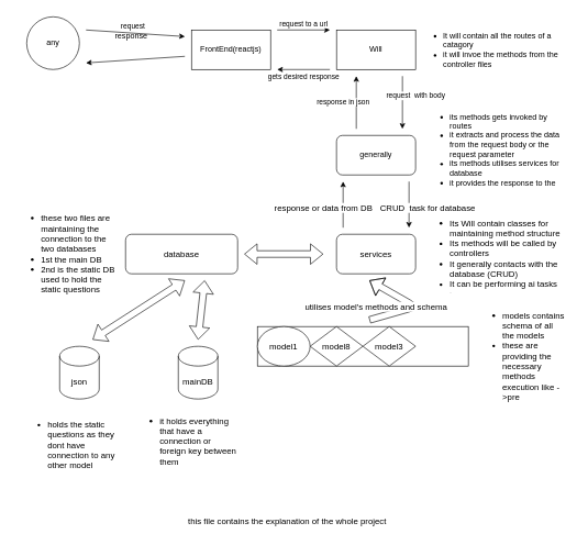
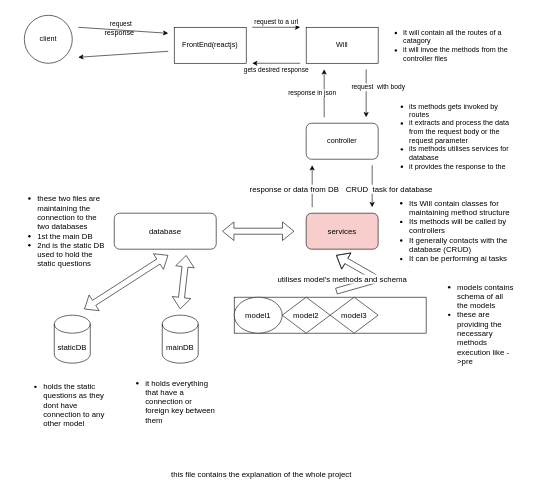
  <mxCell id="0" />
  <mxCell id="1" parent="0" />
- <mxCell id="2" value="any" style="ellipse;whiteSpace=wrap;html=1;aspect=fixed;fontStyle=0;verticalAlign=middle;" vertex="1" parent="1"><mxGeometry x="40" y="25" width="80" height="80" as="geometry" /></mxCell>
+ <mxCell id="2" value="client" style="ellipse;whiteSpace=wrap;html=1;aspect=fixed;fontStyle=0;verticalAlign=middle;" vertex="1" parent="1"><mxGeometry x="40" y="25" width="80" height="80" as="geometry" /></mxCell>
  <mxCell id="3" value="FrontEnd(reactjs)" style="rounded=0;whiteSpace=wrap;html=1;" vertex="1" parent="1"><mxGeometry x="290" y="45" width="120" height="60" as="geometry" /></mxCell>
  <mxCell id="4" value="Will" style="rounded=0;whiteSpace=wrap;html=1;" vertex="1" parent="1"><mxGeometry x="510" y="45" width="120" height="60" as="geometry" /></mxCell>
  <mxCell id="5" value="request" style="endArrow=classic;html=1;" edge="1" parent="1"><mxGeometry x="-0.072" y="10" width="50" height="50" relative="1" as="geometry"><mxPoint x="130" y="45" as="sourcePoint" /><mxPoint x="280" y="55" as="targetPoint" /><Array as="points" /><mxPoint as="offset" /></mxGeometry></mxCell>
  <mxCell id="6" value="&lt;ul&gt;&lt;li&gt;It will contain all the routes of a catagory&lt;/li&gt;&lt;li&gt;it will invoe the methods from the controller files&lt;/li&gt;&lt;/ul&gt;" style="text;strokeColor=none;fillColor=none;html=1;whiteSpace=wrap;verticalAlign=middle;overflow=hidden;" vertex="1" parent="1"><mxGeometry x="630" y="20" width="240" height="110" as="geometry" /></mxCell>
  <mxCell id="7" value="request to a url" style="endArrow=classic;html=1;verticalAlign=bottom;" edge="1" parent="1"><mxGeometry width="50" height="50" relative="1" as="geometry"><mxPoint x="420" y="45" as="sourcePoint" /><mxPoint x="500" y="45" as="targetPoint" /></mxGeometry></mxCell>
  <mxCell id="8" value="gets desired response" style="endArrow=classic;html=1;verticalAlign=bottom;" edge="1" parent="1"><mxGeometry y="20" width="50" height="50" relative="1" as="geometry"><mxPoint x="500" y="105" as="sourcePoint" /><mxPoint x="420" y="105" as="targetPoint" /><mxPoint as="offset" /></mxGeometry></mxCell>
- <mxCell id="9" value="generally" style="rounded=1;whiteSpace=wrap;html=1;" vertex="1" parent="1"><mxGeometry x="510" y="205" width="120" height="60" as="geometry" /></mxCell>
+ <mxCell id="9" value="controller" style="rounded=1;whiteSpace=wrap;html=1;" vertex="1" parent="1"><mxGeometry x="510" y="205" width="120" height="60" as="geometry" /></mxCell>
  <mxCell id="10" value="&lt;ul&gt;&lt;li&gt;its methods gets invoked by routes&amp;nbsp;&lt;/li&gt;&lt;li&gt;it extracts and process the data from the request body or the request parameter&lt;/li&gt;&lt;li&gt;its methods utilises services for database&amp;nbsp;&lt;/li&gt;&lt;li&gt;it provides the response to the routes&amp;nbsp;&lt;/li&gt;&lt;/ul&gt;" style="text;strokeColor=none;fillColor=none;html=1;whiteSpace=wrap;verticalAlign=middle;overflow=hidden;align=left;" vertex="1" parent="1"><mxGeometry x="640" y="155" width="220" height="130" as="geometry" /></mxCell>
  <mxCell id="11" value="request&amp;nbsp; with body" style="endArrow=classic;html=1;" edge="1" parent="1"><mxGeometry x="-0.25" y="20" width="50" height="50" relative="1" as="geometry"><mxPoint x="610" y="115" as="sourcePoint" /><mxPoint x="610" y="195" as="targetPoint" /><mxPoint as="offset" /></mxGeometry></mxCell>
  <mxCell id="12" value="response in json" style="endArrow=classic;html=1;" edge="1" parent="1"><mxGeometry y="20" width="50" height="50" relative="1" as="geometry"><mxPoint x="540" y="195" as="sourcePoint" /><mxPoint x="540" y="115" as="targetPoint" /><mxPoint as="offset" /></mxGeometry></mxCell>
  <mxCell id="13" value="" style="endArrow=classic;html=1;" edge="1" parent="1"><mxGeometry width="50" height="50" relative="1" as="geometry"><mxPoint x="280" y="85" as="sourcePoint" /><mxPoint x="130" y="95" as="targetPoint" /></mxGeometry></mxCell>
  <mxCell id="14" value="response&amp;nbsp;" style="text;html=1;align=center;verticalAlign=middle;resizable=0;points=[];autosize=1;strokeColor=none;fillColor=none;" vertex="1" parent="1"><mxGeometry x="160" y="40" width="80" height="30" as="geometry" /></mxCell>
- <mxCell id="15" value="services" style="rounded=1;whiteSpace=wrap;html=1;fontSize=13;" vertex="1" parent="1"><mxGeometry x="510" y="355" width="120" height="60" as="geometry" /></mxCell>
+ <mxCell id="15" value="services" style="rounded=1;whiteSpace=wrap;html=1;fontSize=13;fillColor=#f8cecc;" vertex="1" parent="1"><mxGeometry x="510" y="355" width="120" height="60" as="geometry" /></mxCell>
  <mxCell id="16" value="&lt;ul&gt;&lt;li&gt;Its Will contain classes for maintaining method structure&lt;/li&gt;&lt;li&gt;Its methods will be called by controllers&lt;/li&gt;&lt;li&gt;It generally contacts with the database (CRUD)&lt;/li&gt;&lt;li&gt;It can be performing ai tasks to&amp;nbsp;&lt;/li&gt;&lt;/ul&gt;" style="text;strokeColor=none;fillColor=none;html=1;whiteSpace=wrap;verticalAlign=middle;overflow=hidden;fontSize=13;" vertex="1" parent="1"><mxGeometry x="640" y="315" width="220" height="130" as="geometry" /></mxCell>
  <mxCell id="17" value="CRUD&amp;nbsp; task for database&amp;nbsp;" style="endArrow=classic;html=1;fontSize=13;" edge="1" parent="1"><mxGeometry x="0.143" y="30" width="50" height="50" relative="1" as="geometry"><mxPoint x="620" y="275" as="sourcePoint" /><mxPoint x="620" y="345" as="targetPoint" /><mxPoint as="offset" /></mxGeometry></mxCell>
  <mxCell id="18" value="response or data from DB" style="endArrow=classic;html=1;fontSize=13;" edge="1" parent="1"><mxGeometry x="-0.143" y="30" width="50" height="50" relative="1" as="geometry"><mxPoint x="520" y="345" as="sourcePoint" /><mxPoint x="520" y="275" as="targetPoint" /><mxPoint as="offset" /></mxGeometry></mxCell>
  <mxCell id="19" value="" style="rounded=0;whiteSpace=wrap;html=1;fontSize=13;" vertex="1" parent="1"><mxGeometry x="390" y="495" width="320" height="60" as="geometry" /></mxCell>
  <mxCell id="20" value="model1" style="ellipse;whiteSpace=wrap;html=1;fontSize=13;" vertex="1" parent="1"><mxGeometry x="390" y="495" width="80" height="60" as="geometry" /></mxCell>
- <mxCell id="21" value="model8" style="rhombus;whiteSpace=wrap;html=1;fontSize=13;" vertex="1" parent="1"><mxGeometry x="470" y="495" width="80" height="60" as="geometry" /></mxCell>
+ <mxCell id="21" value="model2" style="rhombus;whiteSpace=wrap;html=1;fontSize=13;" vertex="1" parent="1"><mxGeometry x="470" y="495" width="80" height="60" as="geometry" /></mxCell>
  <mxCell id="22" value="model3" style="rhombus;whiteSpace=wrap;html=1;fontSize=13;" vertex="1" parent="1"><mxGeometry x="550" y="495" width="80" height="60" as="geometry" /></mxCell>
  <mxCell id="23" value="utilises model's methods and schema" style="shape=flexArrow;endArrow=classic;html=1;fontSize=13;" edge="1" parent="1"><mxGeometry x="-0.803" y="16" width="50" height="50" relative="1" as="geometry"><mxPoint x="560" y="485" as="sourcePoint" /><mxPoint x="560" y="425" as="targetPoint" /><Array as="points"><mxPoint x="630" y="465" /></Array><mxPoint as="offset" /></mxGeometry></mxCell>
  <mxCell id="24" value="&lt;ul&gt;&lt;li&gt;models contains schema of all the models&amp;nbsp;&lt;/li&gt;&lt;li&gt;these are providing the necessary methods&amp;nbsp; execution like -&amp;gt;pre&amp;nbsp;&lt;/li&gt;&lt;/ul&gt;" style="text;strokeColor=none;fillColor=none;html=1;whiteSpace=wrap;verticalAlign=middle;overflow=hidden;fontSize=13;" vertex="1" parent="1"><mxGeometry x="720" y="455" width="140" height="170" as="geometry" /></mxCell>
  <mxCell id="25" value="database" style="rounded=1;whiteSpace=wrap;html=1;fontSize=13;" vertex="1" parent="1"><mxGeometry x="190" y="355" width="170" height="60" as="geometry" /></mxCell>
  <mxCell id="26" value="" style="shape=flexArrow;endArrow=classic;startArrow=classic;html=1;fontSize=13;" edge="1" parent="1"><mxGeometry width="100" height="100" relative="1" as="geometry"><mxPoint x="370" y="385" as="sourcePoint" /><mxPoint x="490" y="385" as="targetPoint" /></mxGeometry></mxCell>
  <mxCell id="27" value="&lt;ul&gt;&lt;li&gt;these two files are maintaining the connection to the two databases&lt;/li&gt;&lt;li&gt;1st the main DB&amp;nbsp;&lt;/li&gt;&lt;li&gt;2nd is the static DB used to hold the static questions&amp;nbsp;&lt;/li&gt;&lt;/ul&gt;" style="text;strokeColor=none;fillColor=none;html=1;whiteSpace=wrap;verticalAlign=middle;overflow=hidden;fontSize=13;" vertex="1" parent="1"><mxGeometry y="305" width="160" height="160" as="geometry" x="20" /></mxCell>
  <mxCell id="28" value="mainDB" style="shape=cylinder3;whiteSpace=wrap;html=1;boundedLbl=1;backgroundOutline=1;size=15;fontSize=13;" vertex="1" parent="1"><mxGeometry x="270" y="525" width="60" height="80" as="geometry" /></mxCell>
- <mxCell id="29" value="json" style="shape=cylinder3;whiteSpace=wrap;html=1;boundedLbl=1;backgroundOutline=1;size=15;fontSize=13;" vertex="1" parent="1"><mxGeometry x="90" y="525" width="60" height="80" as="geometry" /></mxCell>
+ <mxCell id="29" value="staticDB" style="shape=cylinder3;whiteSpace=wrap;html=1;boundedLbl=1;backgroundOutline=1;size=15;fontSize=13;" vertex="1" parent="1"><mxGeometry x="90" y="525" width="60" height="80" as="geometry" /></mxCell>
  <mxCell id="30" value="&lt;ul&gt;&lt;li&gt;holds the static questions as they dont have connection to any other model&lt;/li&gt;&lt;/ul&gt;" style="text;strokeColor=none;fillColor=none;html=1;whiteSpace=wrap;verticalAlign=middle;overflow=hidden;fontSize=13;" vertex="1" parent="1"><mxGeometry x="30" y="605" width="160" height="140" as="geometry" /></mxCell>
  <mxCell id="31" value="&lt;ul&gt;&lt;li&gt;it holds everything that have a connection or foreign key between them&amp;nbsp;&lt;/li&gt;&lt;/ul&gt;" style="text;strokeColor=none;fillColor=none;html=1;whiteSpace=wrap;verticalAlign=middle;overflow=hidden;fontSize=13;" vertex="1" parent="1"><mxGeometry x="200" y="615" width="160" height="100" as="geometry" /></mxCell>
  <mxCell id="32" value="" style="shape=flexArrow;endArrow=classic;startArrow=classic;html=1;fontSize=13;" edge="1" parent="1"><mxGeometry width="100" height="100" relative="1" as="geometry"><mxPoint x="300" y="515" as="sourcePoint" /><mxPoint x="310" y="425" as="targetPoint" /></mxGeometry></mxCell>
  <mxCell id="33" value="" style="shape=flexArrow;endArrow=classic;startArrow=classic;html=1;fontSize=13;" edge="1" parent="1"><mxGeometry width="100" height="100" relative="1" as="geometry"><mxPoint x="140" y="515" as="sourcePoint" /><mxPoint x="280" y="425" as="targetPoint" /></mxGeometry></mxCell>
  <mxCell id="34" value="this file contains the explanation of the whole project" style="text;html=1;align=center;verticalAlign=middle;resizable=0;points=[];autosize=1;strokeColor=none;fillColor=none;fontSize=13;" vertex="1" parent="1"><mxGeometry x="275" y="775" width="320" height="30" as="geometry" /></mxCell>
